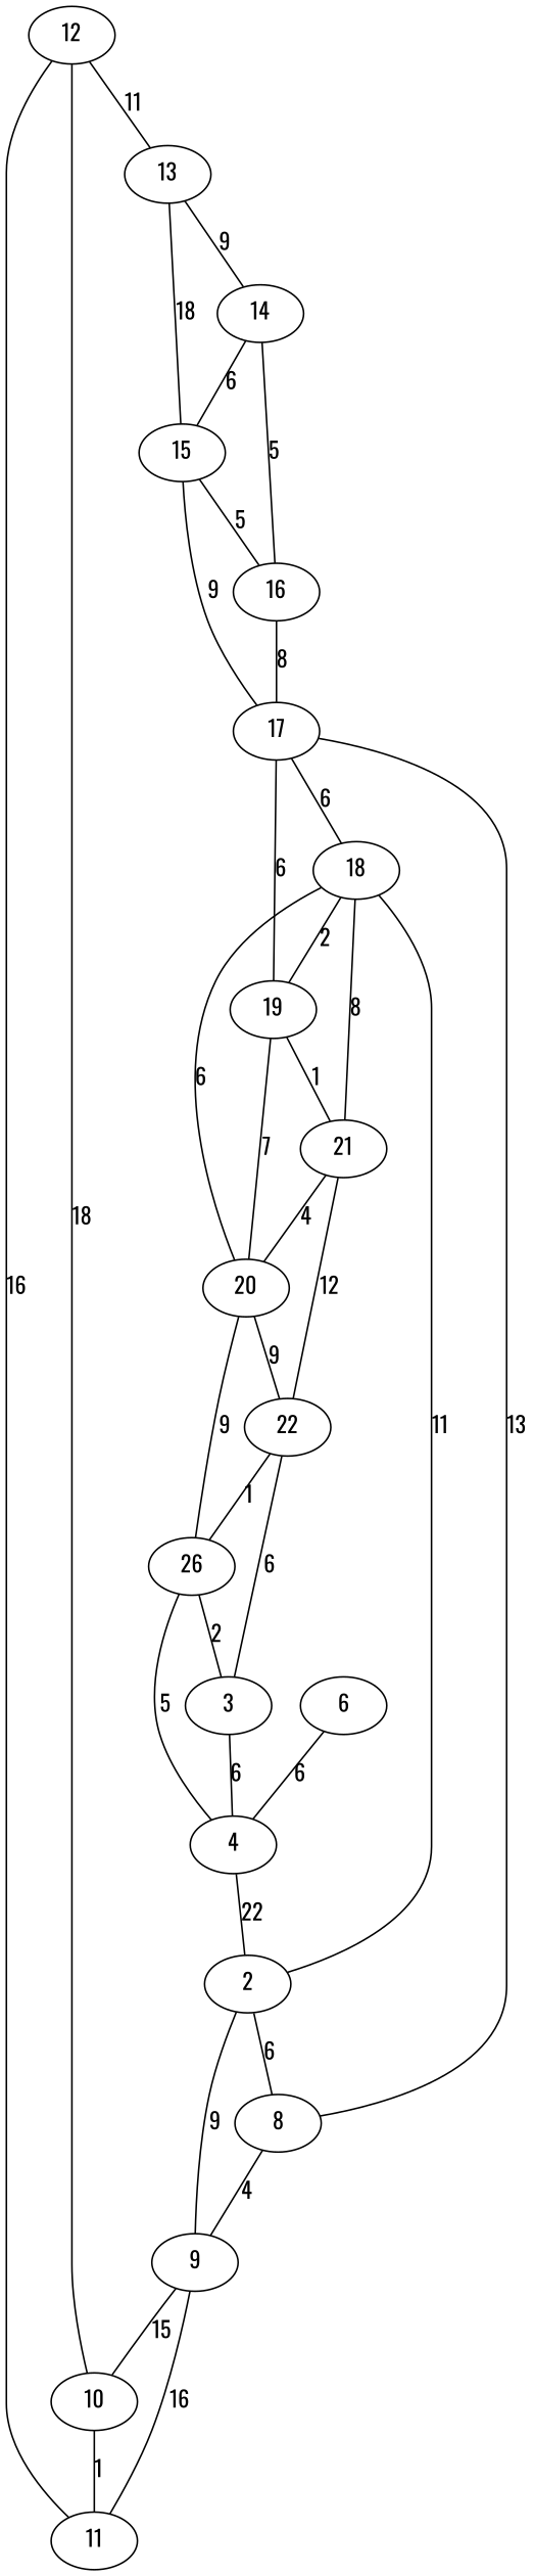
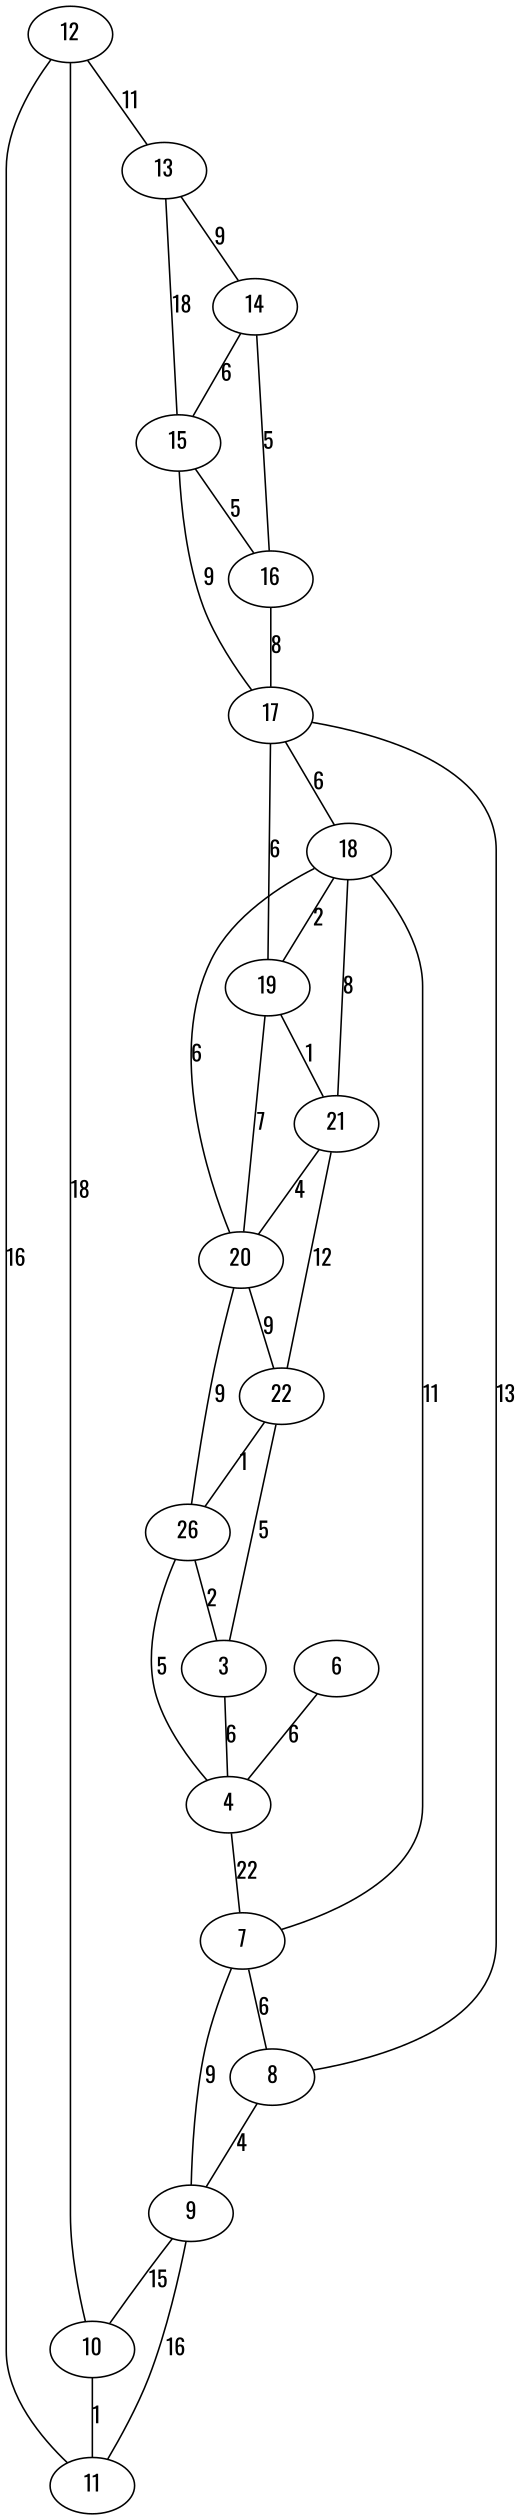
  graph {
    fontname=Oswald
    node [fontname=Oswald]
    edge [fontname=Oswald]
    12
    10
    11
    13
    15
    14
    16
    17
    18
    19
    20
    21
    22
    n14 [label=26]
    3
    4
-   7 [label=2]
+   7
    8
    9
    6
    12 -- 10 [label=18]
    12 -- 11 [label=16]
    12 -- 13 [label=11]
    10 -- 11 [label=1]
    13 -- 15 [label=18]
    13 -- 14 [label=9]
    15 -- 16 [label=5]
    15 -- 17 [label=9]
    14 -- 15 [label=6]
    14 -- 16 [label=5]
    16 -- 17 [label=8]
    17 -- 18 [label=6]
    17 -- 19 [label=6]
    18 -- 19 [label=2]
    18 -- 20 [label=6]
    18 -- 21 [label=8]
    19 -- 20 [label=7]
    19 -- 21 [label=1]
    20 -- 22 [label=9]
    20 -- n14 [label=9]
    21 -- 20 [label=4]
    21 -- 22 [label=12]
    22 -- n14 [label=1]
-   22 -- 3 [label=6]
+   22 -- 3 [label=5]
    n14 -- 3 [label=2]
    n14 -- 4 [label=5]
    3 -- 4 [label=6]
    4 -- 7 [label=22]
    7 -- 18 [label=11]
    7 -- 8 [label=6]
    7 -- 9 [label=9]
    8 -- 17 [label=13]
    8 -- 9 [label=4]
    9 -- 10 [label=15]
    9 -- 11 [label=16]
    6 -- 4 [label=6]
  }
